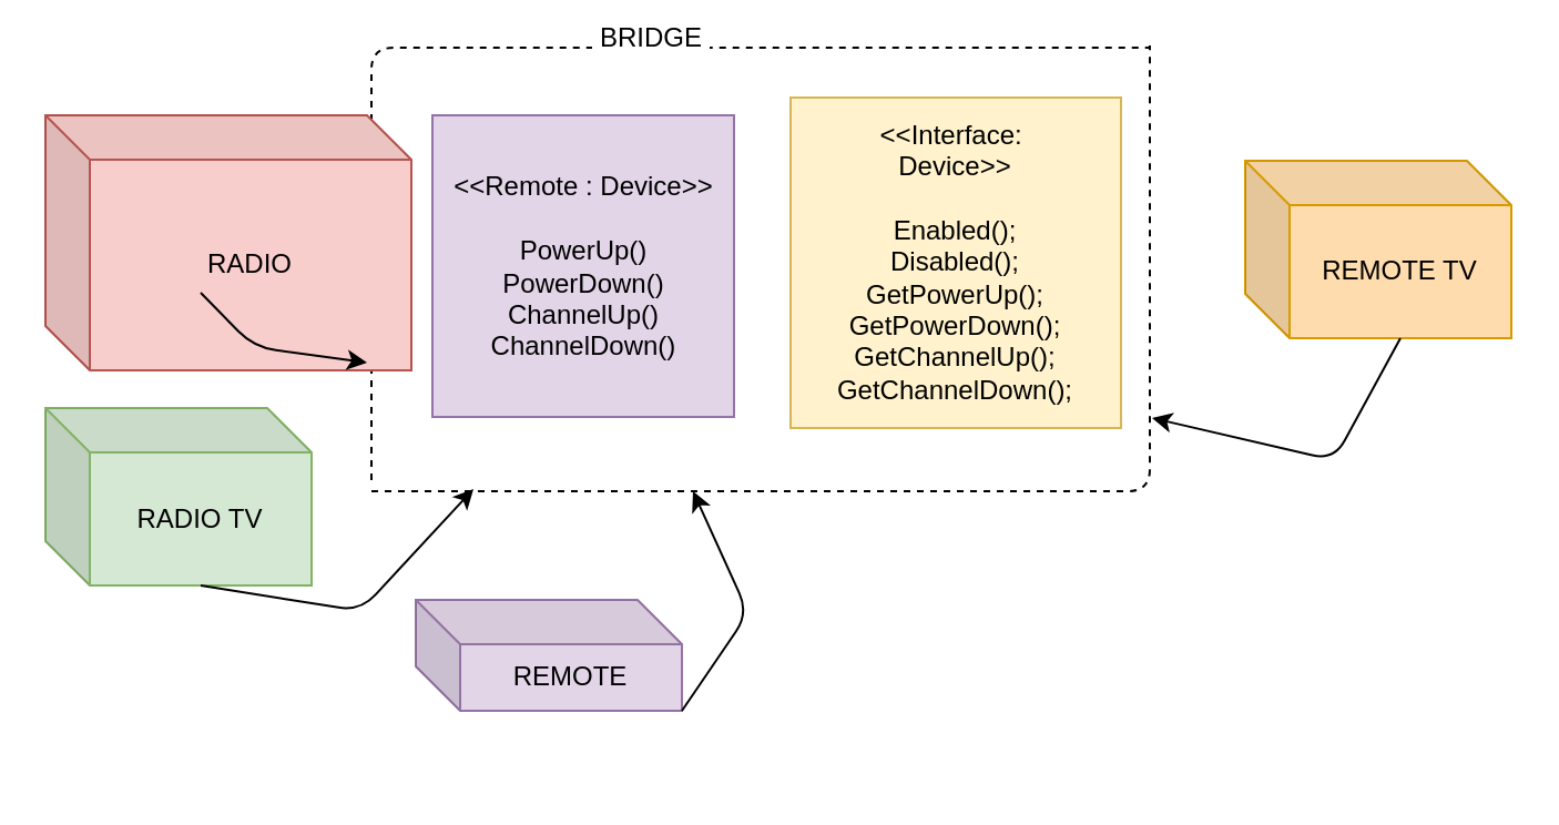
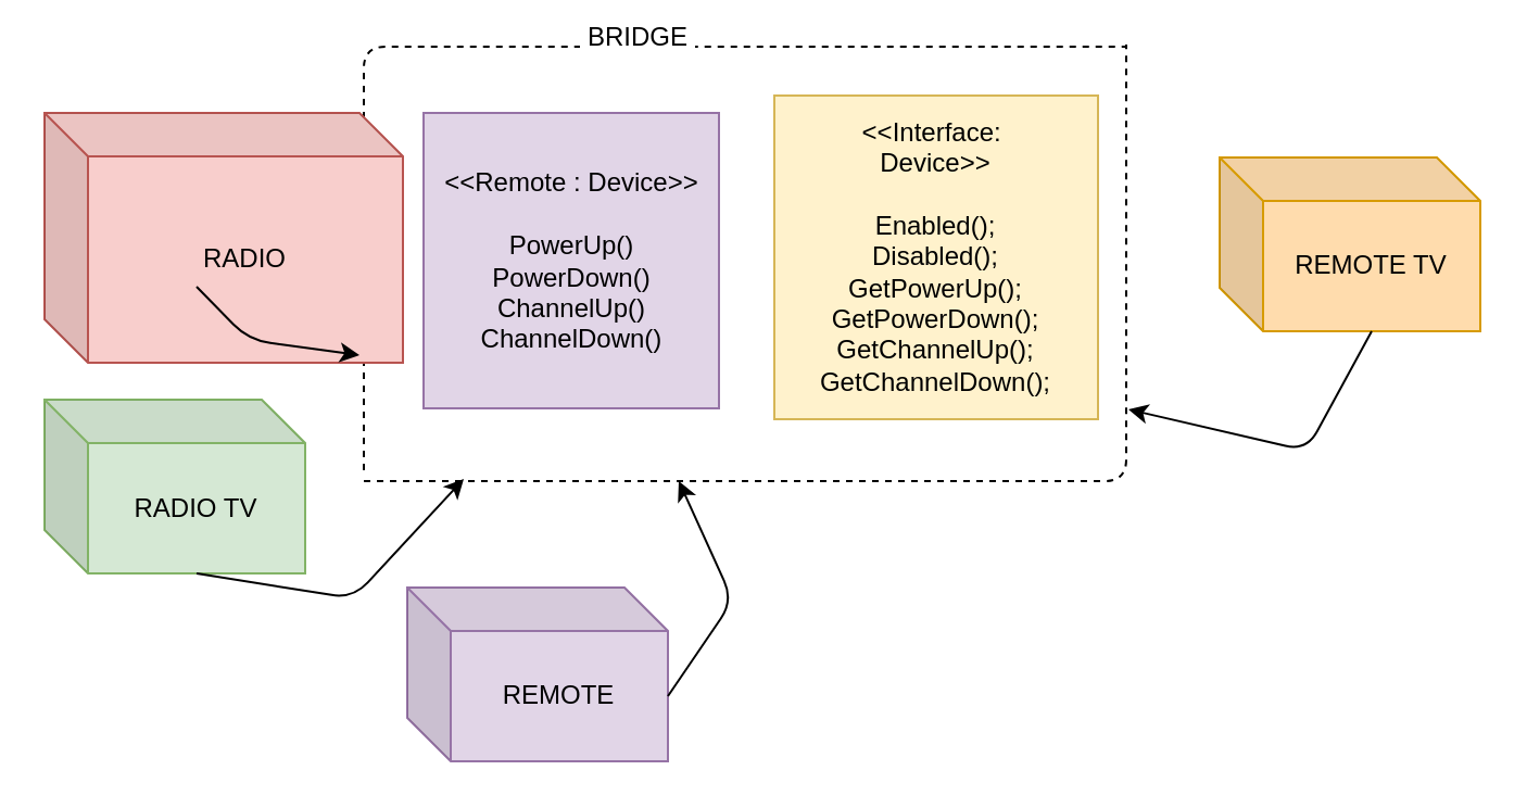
  <mxCell id="0" />
  <mxCell id="1" parent="0" />
  <mxCell id="2" value="&amp;lt;&amp;lt;Remote : Device&amp;gt;&amp;gt;&lt;br&gt;&lt;br&gt;PowerUp()&lt;br&gt;PowerDown()&lt;br&gt;ChannelUp()&lt;br&gt;ChannelDown()" style="whiteSpace=wrap;html=1;aspect=fixed;fillColor=#e1d5e7;strokeColor=#9673a6;" parent="1" vertex="1"><mxGeometry x="194.5" y="51.5" width="136" height="136" as="geometry" /></mxCell>
  <mxCell id="3" value="&amp;lt;&amp;lt;Interface:&amp;nbsp;&lt;br&gt;Device&amp;gt;&amp;gt;&lt;br&gt;&lt;br&gt;Enabled();&lt;br&gt;Disabled();&lt;br&gt;GetPowerUp();&lt;br&gt;GetPowerDown();&lt;br&gt;GetChannelUp();&lt;br&gt;GetChannelDown();" style="whiteSpace=wrap;html=1;aspect=fixed;fillColor=#fff2cc;strokeColor=#d6b656;" parent="1" vertex="1"><mxGeometry x="356" y="43.5" width="149" height="149" as="geometry" /></mxCell>
  <mxCell id="4" value="" style="endArrow=none;dashed=1;html=1;" parent="1" edge="1"><mxGeometry width="50" height="50" relative="1" as="geometry"><mxPoint x="167" y="216" as="sourcePoint" /><mxPoint x="518" y="21" as="targetPoint" /><Array as="points"><mxPoint x="167" y="21" /></Array></mxGeometry></mxCell>
  <mxCell id="5" value="&amp;nbsp;BRIDGE&amp;nbsp;" style="text;html=1;resizable=0;points=[];align=center;verticalAlign=middle;labelBackgroundColor=#ffffff;" parent="4" vertex="1" connectable="0"><mxGeometry x="0.171" y="5" relative="1" as="geometry"><mxPoint as="offset" /></mxGeometry></mxCell>
  <mxCell id="6" value="" style="endArrow=none;dashed=1;html=1;" parent="1" edge="1"><mxGeometry width="50" height="50" relative="1" as="geometry"><mxPoint x="167" y="221" as="sourcePoint" /><mxPoint x="518" y="20" as="targetPoint" /><Array as="points"><mxPoint x="518" y="221" /></Array></mxGeometry></mxCell>
  <mxCell id="7" value="RADIO" style="shape=cube;whiteSpace=wrap;html=1;boundedLbl=1;backgroundOutline=1;darkOpacity=0.05;darkOpacity2=0.1;fillColor=#f8cecc;strokeColor=#b85450;" parent="1" vertex="1"><mxGeometry x="20" y="51.5" width="165" height="115" as="geometry" /></mxCell>
  <mxCell id="8" value="RADIO TV" style="shape=cube;whiteSpace=wrap;html=1;boundedLbl=1;backgroundOutline=1;darkOpacity=0.05;darkOpacity2=0.1;fillColor=#d5e8d4;strokeColor=#82b366;" parent="1" vertex="1"><mxGeometry x="20" y="183.5" width="120" height="80" as="geometry" /></mxCell>
- <mxCell id="9" value="REMOTE" style="shape=cube;whiteSpace=wrap;html=1;boundedLbl=1;backgroundOutline=1;darkOpacity=0.05;darkOpacity2=0.1;fillColor=#e1d5e7;strokeColor=#9673a6;" parent="1" vertex="1"><mxGeometry x="187" y="270" width="120" height="50" as="geometry" /></mxCell>
+ <mxCell id="9" value="REMOTE" style="shape=cube;whiteSpace=wrap;html=1;boundedLbl=1;backgroundOutline=1;darkOpacity=0.05;darkOpacity2=0.1;fillColor=#e1d5e7;strokeColor=#9673a6;" parent="1" vertex="1"><mxGeometry x="187" y="270" width="120" height="80" as="geometry" /></mxCell>
  <mxCell id="10" value="" style="endArrow=classic;html=1;exitX=0;exitY=0;exitDx=120;exitDy=50;exitPerimeter=0;" parent="1" source="9" edge="1"><mxGeometry width="50" height="50" relative="1" as="geometry"><mxPoint x="377" y="300" as="sourcePoint" /><mxPoint x="312" y="221" as="targetPoint" /><Array as="points"><mxPoint x="337" y="276" /></Array></mxGeometry></mxCell>
  <mxCell id="11" value="" style="endArrow=classic;html=1;exitX=0;exitY=0;exitDx=70;exitDy=80;exitPerimeter=0;" parent="1" source="8" edge="1"><mxGeometry width="50" height="50" relative="1" as="geometry"><mxPoint x="20" y="421" as="sourcePoint" /><mxPoint x="213" y="220" as="targetPoint" /><Array as="points"><mxPoint x="162" y="275" /></Array></mxGeometry></mxCell>
  <mxCell id="12" value="" style="endArrow=classic;html=1;exitX=0;exitY=0;exitDx=70;exitDy=80;exitPerimeter=0;" parent="1" source="7" edge="1"><mxGeometry width="50" height="50" relative="1" as="geometry"><mxPoint x="20" y="421" as="sourcePoint" /><mxPoint x="165" y="163" as="targetPoint" /><Array as="points"><mxPoint x="114" y="156" /></Array></mxGeometry></mxCell>
  <mxCell id="13" value="REMOTE TV" style="shape=cube;whiteSpace=wrap;html=1;boundedLbl=1;backgroundOutline=1;darkOpacity=0.05;darkOpacity2=0.1;fillColor=#FFDCAD;strokeColor=#d79b00;" parent="1" vertex="1"><mxGeometry x="561" y="72" width="120" height="80" as="geometry" /></mxCell>
  <mxCell id="14" value="" style="endArrow=classic;html=1;exitX=0;exitY=0;exitDx=70;exitDy=80;exitPerimeter=0;" parent="1" source="13" edge="1"><mxGeometry width="50" height="50" relative="1" as="geometry"><mxPoint x="421" y="303" as="sourcePoint" /><mxPoint x="519" y="188" as="targetPoint" /><Array as="points"><mxPoint x="601" y="207" /></Array></mxGeometry></mxCell>
